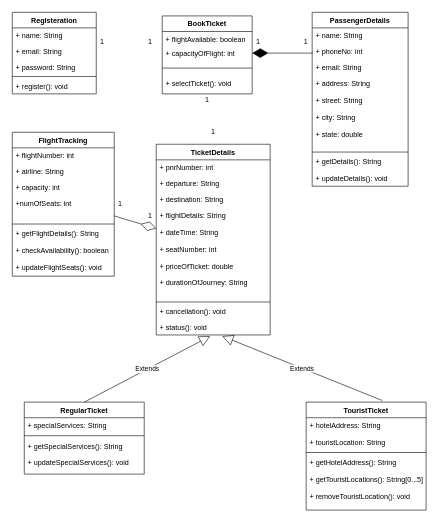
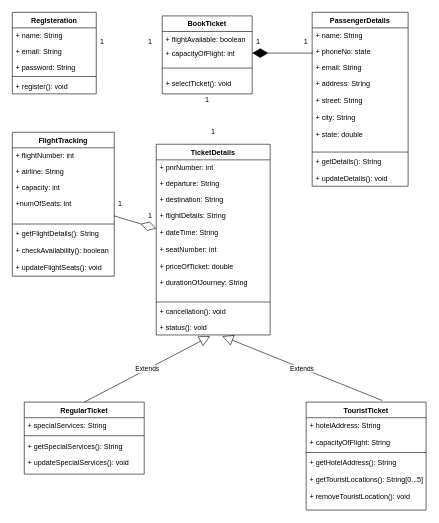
  <mxCell id="0" />
  <mxCell id="1" parent="0" />
  <mxCell id="2" value="Registeration" style="swimlane;fontStyle=1;childLayout=stackLayout;horizontal=1;startSize=26;fillColor=none;horizontalStack=0;resizeParent=1;resizeParentMax=0;resizeLast=0;collapsible=1;marginBottom=0;" vertex="1" parent="1"><mxGeometry x="20" y="20" width="140" height="136" as="geometry" /></mxCell>
  <mxCell id="3" value="+ name: String" style="text;strokeColor=none;fillColor=none;align=left;verticalAlign=top;spacingLeft=4;spacingRight=4;overflow=hidden;rotatable=0;points=[[0,0.5],[1,0.5]];portConstraint=eastwest;" vertex="1" parent="2"><mxGeometry y="26" width="140" height="26" as="geometry" /></mxCell>
  <mxCell id="4" value="+ email: String" style="text;strokeColor=none;fillColor=none;align=left;verticalAlign=top;spacingLeft=4;spacingRight=4;overflow=hidden;rotatable=0;points=[[0,0.5],[1,0.5]];portConstraint=eastwest;" vertex="1" parent="2"><mxGeometry y="52" width="140" height="26" as="geometry" /></mxCell>
  <mxCell id="5" value="+ password: String" style="text;strokeColor=none;fillColor=none;align=left;verticalAlign=top;spacingLeft=4;spacingRight=4;overflow=hidden;rotatable=0;points=[[0,0.5],[1,0.5]];portConstraint=eastwest;" vertex="1" parent="2"><mxGeometry y="78" width="140" height="26" as="geometry" /></mxCell>
  <mxCell id="6" value="" style="line;strokeWidth=1;fillColor=none;align=left;verticalAlign=middle;spacingTop=-1;spacingLeft=3;spacingRight=3;rotatable=0;labelPosition=right;points=[];portConstraint=eastwest;" vertex="1" parent="2"><mxGeometry y="104" width="140" height="6" as="geometry" /></mxCell>
  <mxCell id="7" value="+ register(): void" style="text;strokeColor=none;fillColor=none;align=left;verticalAlign=top;spacingLeft=4;spacingRight=4;overflow=hidden;rotatable=0;points=[[0,0.5],[1,0.5]];portConstraint=eastwest;" vertex="1" parent="2"><mxGeometry y="110" width="140" height="26" as="geometry" /></mxCell>
  <mxCell id="8" value="BookTicket" style="swimlane;fontStyle=1;childLayout=stackLayout;horizontal=1;startSize=26;fillColor=none;horizontalStack=0;resizeParent=1;resizeParentMax=0;resizeLast=0;collapsible=1;marginBottom=0;" vertex="1" parent="1"><mxGeometry x="270" y="26" width="150" height="130" as="geometry" /></mxCell>
  <mxCell id="9" value="+ flightAvailable: boolean" style="text;strokeColor=none;fillColor=none;align=left;verticalAlign=top;spacingLeft=4;spacingRight=4;overflow=hidden;rotatable=0;points=[[0,0.5],[1,0.5]];portConstraint=eastwest;" vertex="1" parent="8"><mxGeometry y="26" width="150" height="24" as="geometry" /></mxCell>
  <mxCell id="10" value="+ capacityOfFlight: int" style="text;strokeColor=none;fillColor=none;align=left;verticalAlign=top;spacingLeft=4;spacingRight=4;overflow=hidden;rotatable=0;points=[[0,0.5],[1,0.5]];portConstraint=eastwest;" vertex="1" parent="8"><mxGeometry y="50" width="150" height="24" as="geometry" /></mxCell>
  <mxCell id="11" value="" style="line;strokeWidth=1;fillColor=none;align=left;verticalAlign=middle;spacingTop=-1;spacingLeft=3;spacingRight=3;rotatable=0;labelPosition=right;points=[];portConstraint=eastwest;" vertex="1" parent="8"><mxGeometry y="74" width="150" height="26" as="geometry" /></mxCell>
  <mxCell id="12" value="+ selectTicket(): void" style="text;strokeColor=none;fillColor=none;align=left;verticalAlign=top;spacingLeft=4;spacingRight=4;overflow=hidden;rotatable=0;points=[[0,0.5],[1,0.5]];portConstraint=eastwest;" vertex="1" parent="8"><mxGeometry y="100" width="150" height="30" as="geometry" /></mxCell>
  <mxCell id="13" value="TicketDetails" style="swimlane;fontStyle=1;childLayout=stackLayout;horizontal=1;startSize=26;fillColor=none;horizontalStack=0;resizeParent=1;resizeParentMax=0;resizeLast=0;collapsible=1;marginBottom=0;" vertex="1" parent="1"><mxGeometry x="260" y="240" width="190" height="318" as="geometry" /></mxCell>
  <mxCell id="14" value="+ pnrNumber: int" style="text;strokeColor=none;fillColor=none;align=left;verticalAlign=top;spacingLeft=4;spacingRight=4;overflow=hidden;rotatable=0;points=[[0,0.5],[1,0.5]];portConstraint=eastwest;" vertex="1" parent="13"><mxGeometry y="26" width="190" height="26" as="geometry" /></mxCell>
  <mxCell id="15" value="+ departure: String" style="text;strokeColor=none;fillColor=none;align=left;verticalAlign=top;spacingLeft=4;spacingRight=4;overflow=hidden;rotatable=0;points=[[0,0.5],[1,0.5]];portConstraint=eastwest;" vertex="1" parent="13"><mxGeometry y="52" width="190" height="26" as="geometry" /></mxCell>
  <mxCell id="16" value="+ destination: String&#10;&#10;+ flightDetails: String&#10;&#10;+ dateTime: String&#10;&#10;+ seatNumber: int&#10;&#10;+ priceOfTicket: double&#10;&#10;+ durationOfJourney: String" style="text;strokeColor=none;fillColor=none;align=left;verticalAlign=top;spacingLeft=4;spacingRight=4;overflow=hidden;rotatable=0;points=[[0,0.5],[1,0.5]];portConstraint=eastwest;" vertex="1" parent="13"><mxGeometry y="78" width="190" height="182" as="geometry" /></mxCell>
  <mxCell id="17" value="" style="line;strokeWidth=1;fillColor=none;align=left;verticalAlign=middle;spacingTop=-1;spacingLeft=3;spacingRight=3;rotatable=0;labelPosition=right;points=[];portConstraint=eastwest;" vertex="1" parent="13"><mxGeometry y="260" width="190" height="6" as="geometry" /></mxCell>
  <mxCell id="18" value="+ cancellation(): void" style="text;strokeColor=none;fillColor=none;align=left;verticalAlign=top;spacingLeft=4;spacingRight=4;overflow=hidden;rotatable=0;points=[[0,0.5],[1,0.5]];portConstraint=eastwest;" vertex="1" parent="13"><mxGeometry y="266" width="190" height="26" as="geometry" /></mxCell>
  <mxCell id="19" value="+ status(): void" style="text;strokeColor=none;fillColor=none;align=left;verticalAlign=top;spacingLeft=4;spacingRight=4;overflow=hidden;rotatable=0;points=[[0,0.5],[1,0.5]];portConstraint=eastwest;" vertex="1" parent="13"><mxGeometry y="292" width="190" height="26" as="geometry" /></mxCell>
  <mxCell id="20" value="PassengerDetails" style="swimlane;fontStyle=1;childLayout=stackLayout;horizontal=1;startSize=26;fillColor=none;horizontalStack=0;resizeParent=1;resizeParentMax=0;resizeLast=0;collapsible=1;marginBottom=0;" vertex="1" parent="1"><mxGeometry x="520" y="20" width="160" height="290" as="geometry" /></mxCell>
  <mxCell id="21" value="+ name: String" style="text;strokeColor=none;fillColor=none;align=left;verticalAlign=top;spacingLeft=4;spacingRight=4;overflow=hidden;rotatable=0;points=[[0,0.5],[1,0.5]];portConstraint=eastwest;" vertex="1" parent="20"><mxGeometry y="26" width="160" height="26" as="geometry" /></mxCell>
- <mxCell id="22" value="+ phoneNo: int" style="text;strokeColor=none;fillColor=none;align=left;verticalAlign=top;spacingLeft=4;spacingRight=4;overflow=hidden;rotatable=0;points=[[0,0.5],[1,0.5]];portConstraint=eastwest;" vertex="1" parent="20"><mxGeometry y="52" width="160" height="26" as="geometry" /></mxCell>
+ <mxCell id="22" value="+ phoneNo: state" style="text;strokeColor=none;fillColor=none;align=left;verticalAlign=top;spacingLeft=4;spacingRight=4;overflow=hidden;rotatable=0;points=[[0,0.5],[1,0.5]];portConstraint=eastwest;" vertex="1" parent="20"><mxGeometry y="52" width="160" height="26" as="geometry" /></mxCell>
  <mxCell id="23" value="+ email: String&#10;&#10;+ address: String&#10;&#10;+ street: String&#10;&#10;+ city: String&#10;&#10;+ state: double&#10;&#10;" style="text;strokeColor=none;fillColor=none;align=left;verticalAlign=top;spacingLeft=4;spacingRight=4;overflow=hidden;rotatable=0;points=[[0,0.5],[1,0.5]];portConstraint=eastwest;" vertex="1" parent="20"><mxGeometry y="78" width="160" height="152" as="geometry" /></mxCell>
  <mxCell id="24" value="" style="line;strokeWidth=1;fillColor=none;align=left;verticalAlign=middle;spacingTop=-1;spacingLeft=3;spacingRight=3;rotatable=0;labelPosition=right;points=[];portConstraint=eastwest;" vertex="1" parent="20"><mxGeometry y="230" width="160" height="6" as="geometry" /></mxCell>
  <mxCell id="25" value="+ getDetails(): String&#10;&#10;+ updateDetails(): void" style="text;strokeColor=none;fillColor=none;align=left;verticalAlign=top;spacingLeft=4;spacingRight=4;overflow=hidden;rotatable=0;points=[[0,0.5],[1,0.5]];portConstraint=eastwest;" vertex="1" parent="20"><mxGeometry y="236" width="160" height="54" as="geometry" /></mxCell>
  <mxCell id="26" value="FlightTracking" style="swimlane;fontStyle=1;childLayout=stackLayout;horizontal=1;startSize=26;fillColor=none;horizontalStack=0;resizeParent=1;resizeParentMax=0;resizeLast=0;collapsible=1;marginBottom=0;" vertex="1" parent="1"><mxGeometry x="20" y="220" width="170" height="240" as="geometry" /></mxCell>
  <mxCell id="27" value="+ flightNumber: int" style="text;strokeColor=none;fillColor=none;align=left;verticalAlign=top;spacingLeft=4;spacingRight=4;overflow=hidden;rotatable=0;points=[[0,0.5],[1,0.5]];portConstraint=eastwest;" vertex="1" parent="26"><mxGeometry y="26" width="170" height="26" as="geometry" /></mxCell>
  <mxCell id="28" value="+ airline: String" style="text;strokeColor=none;fillColor=none;align=left;verticalAlign=top;spacingLeft=4;spacingRight=4;overflow=hidden;rotatable=0;points=[[0,0.5],[1,0.5]];portConstraint=eastwest;" vertex="1" parent="26"><mxGeometry y="52" width="170" height="26" as="geometry" /></mxCell>
  <mxCell id="29" value="+ capacity: int&#10;&#10;+numOfSeats: int" style="text;strokeColor=none;fillColor=none;align=left;verticalAlign=top;spacingLeft=4;spacingRight=4;overflow=hidden;rotatable=0;points=[[0,0.5],[1,0.5]];portConstraint=eastwest;" vertex="1" parent="26"><mxGeometry y="78" width="170" height="72" as="geometry" /></mxCell>
  <mxCell id="30" value="" style="line;strokeWidth=1;fillColor=none;align=left;verticalAlign=middle;spacingTop=-1;spacingLeft=3;spacingRight=3;rotatable=0;labelPosition=right;points=[];portConstraint=eastwest;" vertex="1" parent="26"><mxGeometry y="150" width="170" height="6" as="geometry" /></mxCell>
  <mxCell id="31" value="+ getFlightDetails(): String&#10;&#10;+ checkAvailability(): boolean&#10;&#10;+ updateFlightSeats(): void" style="text;strokeColor=none;fillColor=none;align=left;verticalAlign=top;spacingLeft=4;spacingRight=4;overflow=hidden;rotatable=0;points=[[0,0.5],[1,0.5]];portConstraint=eastwest;" vertex="1" parent="26"><mxGeometry y="156" width="170" height="84" as="geometry" /></mxCell>
  <mxCell id="32" value="RegularTicket" style="swimlane;fontStyle=1;align=center;verticalAlign=top;childLayout=stackLayout;horizontal=1;startSize=26;horizontalStack=0;resizeParent=1;resizeParentMax=0;resizeLast=0;collapsible=1;marginBottom=0;" vertex="1" parent="1"><mxGeometry x="40" y="670" width="200" height="120" as="geometry" /></mxCell>
  <mxCell id="33" value="+ specialServices: String" style="text;strokeColor=none;fillColor=none;align=left;verticalAlign=top;spacingLeft=4;spacingRight=4;overflow=hidden;rotatable=0;points=[[0,0.5],[1,0.5]];portConstraint=eastwest;" vertex="1" parent="32"><mxGeometry y="26" width="200" height="26" as="geometry" /></mxCell>
  <mxCell id="34" value="" style="line;strokeWidth=1;fillColor=none;align=left;verticalAlign=middle;spacingTop=-1;spacingLeft=3;spacingRight=3;rotatable=0;labelPosition=right;points=[];portConstraint=eastwest;" vertex="1" parent="32"><mxGeometry y="52" width="200" height="8" as="geometry" /></mxCell>
  <mxCell id="35" value="+ getSpecialServices(): String&#10;&#10;+ updateSpecialServices(): void" style="text;strokeColor=none;fillColor=none;align=left;verticalAlign=top;spacingLeft=4;spacingRight=4;overflow=hidden;rotatable=0;points=[[0,0.5],[1,0.5]];portConstraint=eastwest;" vertex="1" parent="32"><mxGeometry y="60" width="200" height="60" as="geometry" /></mxCell>
  <mxCell id="36" value="TouristTicket" style="swimlane;fontStyle=1;align=center;verticalAlign=top;childLayout=stackLayout;horizontal=1;startSize=26;horizontalStack=0;resizeParent=1;resizeParentMax=0;resizeLast=0;collapsible=1;marginBottom=0;" vertex="1" parent="1"><mxGeometry x="510" y="670" width="200" height="180" as="geometry" /></mxCell>
- <mxCell id="37" value="+ hotelAddress: String&#10;&#10;+ touristLocation: String" style="text;strokeColor=none;fillColor=none;align=left;verticalAlign=top;spacingLeft=4;spacingRight=4;overflow=hidden;rotatable=0;points=[[0,0.5],[1,0.5]];portConstraint=eastwest;" vertex="1" parent="36"><mxGeometry y="26" width="200" height="54" as="geometry" /></mxCell>
+ <mxCell id="37" value="+ hotelAddress: String&#10;&#10;+ capacityOfFlight: String" style="text;strokeColor=none;fillColor=none;align=left;verticalAlign=top;spacingLeft=4;spacingRight=4;overflow=hidden;rotatable=0;points=[[0,0.5],[1,0.5]];portConstraint=eastwest;" vertex="1" parent="36"><mxGeometry y="26" width="200" height="54" as="geometry" /></mxCell>
  <mxCell id="38" value="" style="line;strokeWidth=1;fillColor=none;align=left;verticalAlign=middle;spacingTop=-1;spacingLeft=3;spacingRight=3;rotatable=0;labelPosition=right;points=[];portConstraint=eastwest;" vertex="1" parent="36"><mxGeometry y="80" width="200" height="8" as="geometry" /></mxCell>
  <mxCell id="39" value="+ getHotelAddress(): String&#10;&#10;+ getTouristLocations(): String[0...5]&#10;&#10;+ removeTouristLocation(): void" style="text;strokeColor=none;fillColor=none;align=left;verticalAlign=top;spacingLeft=4;spacingRight=4;overflow=hidden;rotatable=0;points=[[0,0.5],[1,0.5]];portConstraint=eastwest;" vertex="1" parent="36"><mxGeometry y="88" width="200" height="92" as="geometry" /></mxCell>
  <mxCell id="40" value="" style="endArrow=diamondThin;endFill=1;endSize=24;html=1;entryX=1;entryY=0.5;entryDx=0;entryDy=0;" edge="1" parent="1" target="10"><mxGeometry width="160" relative="1" as="geometry"><mxPoint x="521" y="88" as="sourcePoint" /><mxPoint x="340" y="250" as="targetPoint" /><Array as="points"><mxPoint x="521" y="88" /></Array></mxGeometry></mxCell>
  <mxCell id="41" value="1" style="text;html=1;strokeColor=none;fillColor=none;align=center;verticalAlign=middle;whiteSpace=wrap;rounded=0;" vertex="1" parent="1"><mxGeometry x="160" y="60" width="20" height="20" as="geometry" /></mxCell>
  <mxCell id="42" value="1" style="text;html=1;strokeColor=none;fillColor=none;align=center;verticalAlign=middle;whiteSpace=wrap;rounded=0;" vertex="1" parent="1"><mxGeometry x="240" y="60" width="20" height="20" as="geometry" /></mxCell>
  <mxCell id="43" value="1" style="text;html=1;strokeColor=none;fillColor=none;align=center;verticalAlign=middle;whiteSpace=wrap;rounded=0;" vertex="1" parent="1"><mxGeometry x="420" y="60" width="20" height="20" as="geometry" /></mxCell>
  <mxCell id="44" value="1" style="text;html=1;strokeColor=none;fillColor=none;align=center;verticalAlign=middle;whiteSpace=wrap;rounded=0;" vertex="1" parent="1"><mxGeometry x="500" y="60" width="20" height="20" as="geometry" /></mxCell>
  <mxCell id="45" value="" style="endArrow=diamondThin;endFill=0;endSize=24;html=1;" edge="1" parent="1" source="29" target="16"><mxGeometry width="160" relative="1" as="geometry"><mxPoint x="220" y="330" as="sourcePoint" /><mxPoint x="290" y="330" as="targetPoint" /><Array as="points" /></mxGeometry></mxCell>
  <mxCell id="46" value="1" style="text;html=1;strokeColor=none;fillColor=none;align=center;verticalAlign=middle;whiteSpace=wrap;rounded=0;" vertex="1" parent="1"><mxGeometry x="190" y="330" width="20" height="20" as="geometry" /></mxCell>
  <mxCell id="47" value="1" style="text;html=1;strokeColor=none;fillColor=none;align=center;verticalAlign=middle;whiteSpace=wrap;rounded=0;" vertex="1" parent="1"><mxGeometry x="240" y="350" width="20" height="20" as="geometry" /></mxCell>
  <mxCell id="48" value="1" style="text;html=1;strokeColor=none;fillColor=none;align=center;verticalAlign=middle;whiteSpace=wrap;rounded=0;" vertex="1" parent="1"><mxGeometry x="335" y="156" width="20" height="20" as="geometry" /></mxCell>
  <mxCell id="49" value="1" style="text;html=1;strokeColor=none;fillColor=none;align=center;verticalAlign=middle;whiteSpace=wrap;rounded=0;" vertex="1" parent="1"><mxGeometry x="345" y="210" width="20" height="20" as="geometry" /></mxCell>
  <mxCell id="50" value="Extends" style="endArrow=block;endSize=16;endFill=0;html=1;exitX=0.5;exitY=0;exitDx=0;exitDy=0;" edge="1" parent="1" source="32"><mxGeometry width="160" relative="1" as="geometry"><mxPoint x="175" y="560" as="sourcePoint" /><mxPoint x="350" y="560" as="targetPoint" /><Array as="points" /></mxGeometry></mxCell>
  <mxCell id="51" value="Extends" style="endArrow=block;endSize=16;endFill=0;html=1;exitX=0.635;exitY=-0.015;exitDx=0;exitDy=0;exitPerimeter=0;" edge="1" parent="1" source="36"><mxGeometry width="160" relative="1" as="geometry"><mxPoint x="390" y="590" as="sourcePoint" /><mxPoint x="370" y="560" as="targetPoint" /></mxGeometry></mxCell>
